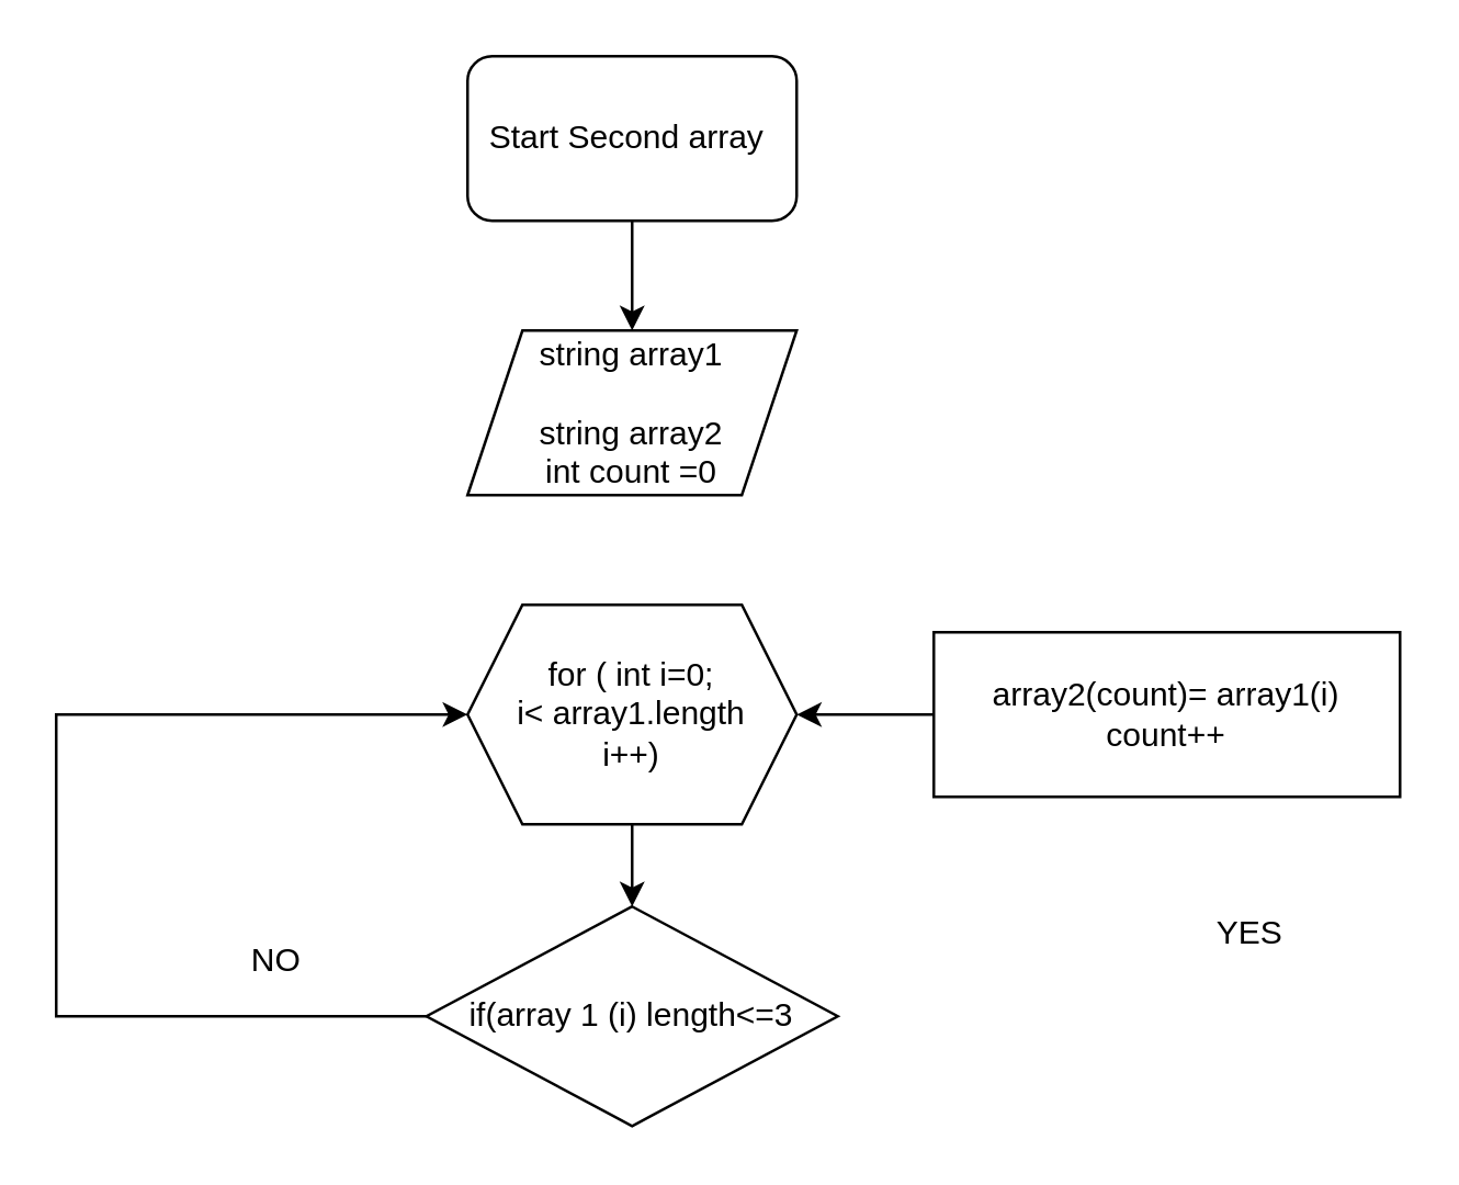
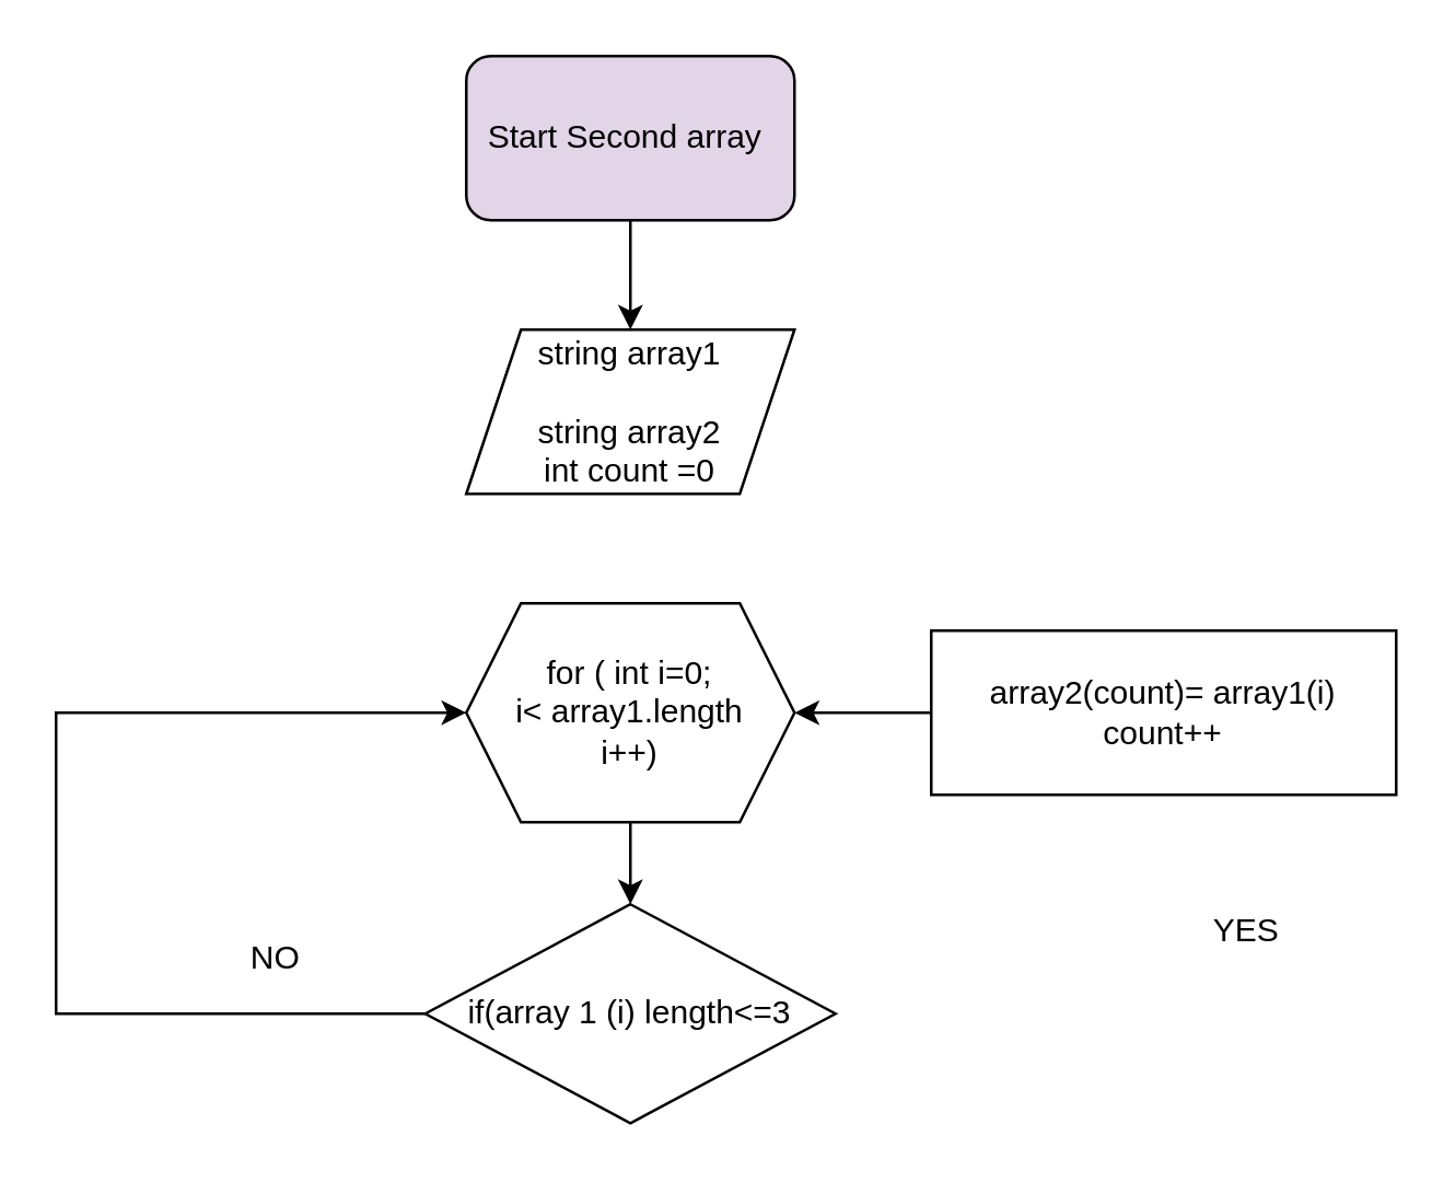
  <mxCell id="0" />
  <mxCell id="1" parent="0" />
  <mxCell id="2" value="" style="edgeStyle=orthogonalEdgeStyle;rounded=0;orthogonalLoop=1;jettySize=auto;html=1;" edge="1" parent="1" source="3" target="4"><mxGeometry relative="1" as="geometry" /></mxCell>
- <mxCell id="3" value="Start Second array&amp;nbsp;" style="rounded=1;whiteSpace=wrap;html=1;" vertex="1" parent="1"><mxGeometry x="170" y="20" width="120" height="60" as="geometry" /></mxCell>
+ <mxCell id="3" value="Start Second array&amp;nbsp;" style="rounded=1;whiteSpace=wrap;html=1;fillColor=#e1d5e7;" vertex="1" parent="1"><mxGeometry x="170" y="20" width="120" height="60" as="geometry" /></mxCell>
  <mxCell id="4" value="string array1&lt;br&gt;&amp;nbsp;&lt;br&gt;string array2&lt;br&gt;int count =0" style="shape=parallelogram;perimeter=parallelogramPerimeter;whiteSpace=wrap;html=1;fixedSize=1;" vertex="1" parent="1"><mxGeometry x="170" y="120" width="120" height="60" as="geometry" /></mxCell>
  <mxCell id="5" value="" style="edgeStyle=orthogonalEdgeStyle;rounded=0;orthogonalLoop=1;jettySize=auto;html=1;" edge="1" parent="1" source="6" target="8"><mxGeometry relative="1" as="geometry" /></mxCell>
  <mxCell id="6" value="for ( int i=0;&lt;br&gt;i&amp;lt; array1.length&lt;br&gt;i++)" style="shape=hexagon;perimeter=hexagonPerimeter2;whiteSpace=wrap;html=1;fixedSize=1;" vertex="1" parent="1"><mxGeometry x="170" y="220" width="120" height="80" as="geometry" /></mxCell>
  <mxCell id="7" style="edgeStyle=orthogonalEdgeStyle;rounded=0;orthogonalLoop=1;jettySize=auto;html=1;entryX=0;entryY=0.5;entryDx=0;entryDy=0;" edge="1" parent="1" source="8" target="6"><mxGeometry relative="1" as="geometry"><mxPoint x="120" y="250" as="targetPoint" /><Array as="points"><mxPoint x="20" y="370" /><mxPoint x="20" y="260" /></Array></mxGeometry></mxCell>
  <mxCell id="8" value="if(array 1 (i) length&amp;lt;=3" style="rhombus;whiteSpace=wrap;html=1;" vertex="1" parent="1"><mxGeometry x="155" y="330" width="150" height="80" as="geometry" /></mxCell>
  <mxCell id="9" value="" style="edgeStyle=orthogonalEdgeStyle;rounded=0;orthogonalLoop=1;jettySize=auto;html=1;" edge="1" parent="1" source="10" target="6"><mxGeometry relative="1" as="geometry" /></mxCell>
  <mxCell id="10" value="array2(count)= array1(i)&lt;br&gt;count++" style="rounded=0;whiteSpace=wrap;html=1;" vertex="1" parent="1"><mxGeometry x="340" y="230" width="170" height="60" as="geometry" /></mxCell>
  <mxCell id="11" value="NO" style="text;html=1;align=center;verticalAlign=middle;resizable=0;points=[];autosize=1;strokeColor=none;fillColor=none;" vertex="1" parent="1"><mxGeometry x="80" y="335" width="40" height="30" as="geometry" /></mxCell>
  <mxCell id="12" value="YES" style="text;html=1;align=center;verticalAlign=middle;resizable=0;points=[];autosize=1;strokeColor=none;fillColor=none;" vertex="1" parent="1"><mxGeometry x="430" y="325" width="50" height="30" as="geometry" /></mxCell>
